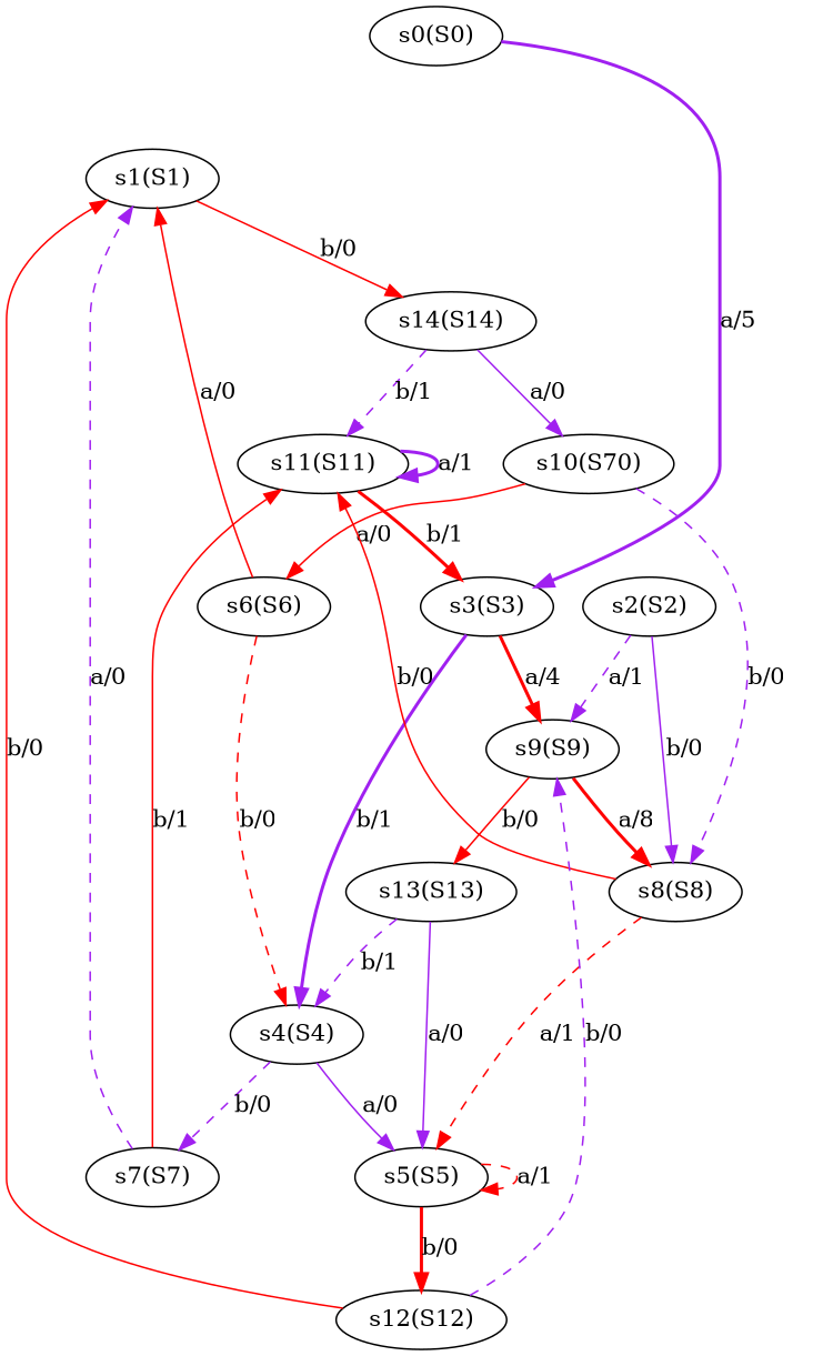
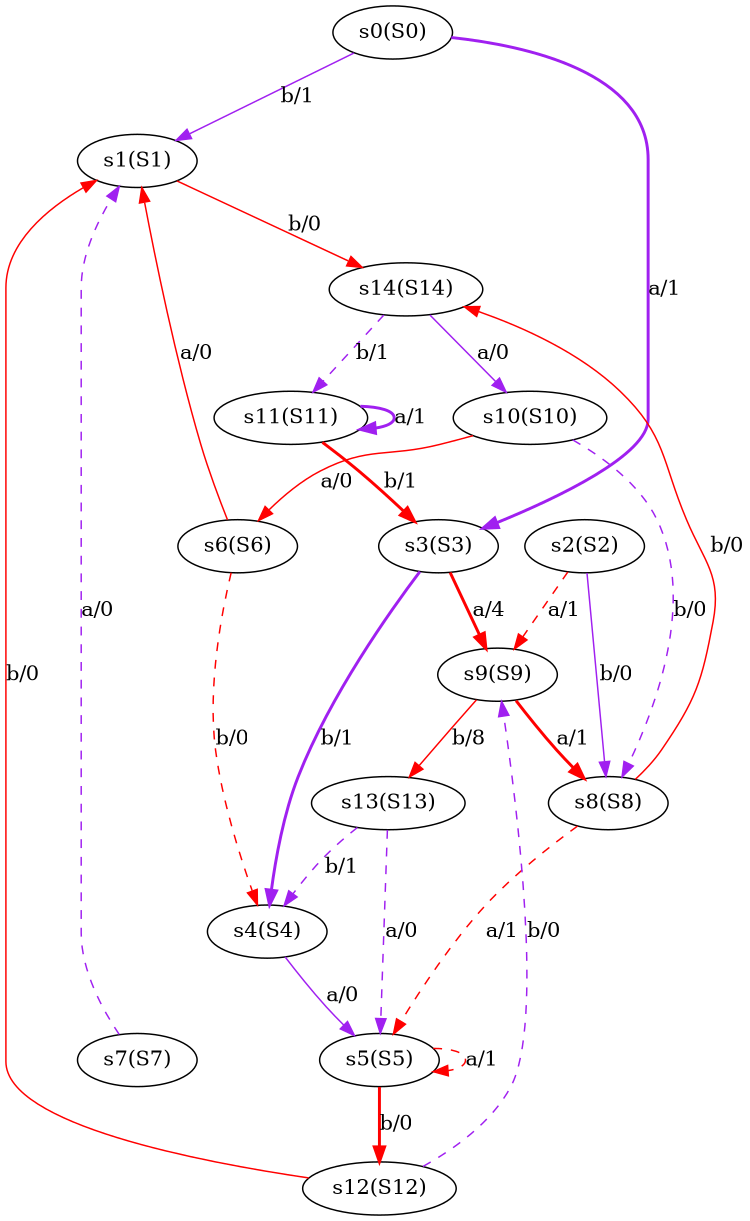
  digraph {
    edge [color=purple style=solid]
    n1 [label="s0(S0)"]
    n2 [label="s1(S1)"]
    n3 [label="s3(S3)"]
    n4 [label="s14(S14)"]
    n5 [label="s9(S9)"]
    n6 [label="s4(S4)"]
    n7 [label="s11(S11)"]
-   n8 [label="s10(S70)"]
+   n8 [label="s10(S10)"]
    n9 [label="s2(S2)"]
    n10 [label="s8(S8)"]
    n11 [label="s13(S13)"]
    n12 [label="s5(S5)"]
    n13 [label="s7(S7)"]
    n14 [label="s6(S6)"]
    n15 [label="s12(S12)"]
-   n1 -> n3 [label="a/5" style=bold]
+   n1 -> n2 [label="b/1"]
+   n1 -> n3 [label="a/1" style=bold]
    n2 -> n4 [color=red label="b/0"]
    n3 -> n5 [color=red label="a/4" style=bold]
    n3 -> n6 [label="b/1" style=bold]
    n4 -> n7 [label="b/1" style=dashed]
    n4 -> n8 [label="a/0"]
-   n5 -> n10 [color=red label="a/8" style=bold]
-   n5 -> n11 [color=red label="b/0"]
+   n5 -> n10 [color=red label="a/1" style=bold]
+   n5 -> n11 [color=red label="b/8"]
    n6 -> n12 [label="a/0"]
-   n6 -> n13 [label="b/0" style=dashed]
    n7 -> n3 [color=red label="b/1" style=bold]
    n7 -> n7 [label="a/1" style=bold]
    n8 -> n10 [label="b/0" style=dashed]
    n8 -> n14 [color=red label="a/0"]
-   n9 -> n5 [label="a/1" style=dashed]
+   n9 -> n5 [color=red label="a/1" style=dashed]
    n9 -> n10 [label="b/0"]
-   n10 -> n7 [color=red label="b/0"]
+   n10 -> n4 [color=red label="b/0"]
    n10 -> n12 [color=red label="a/1" style=dashed]
    n11 -> n6 [label="b/1" style=dashed]
-   n11 -> n12 [label="a/0"]
+   n11 -> n12 [label="a/0" style=dashed]
    n12 -> n12 [color=red label="a/1" style=dashed]
    n12 -> n15 [color=red label="b/0" style=bold]
    n13 -> n2 [label="a/0" style=dashed]
-   n13 -> n7 [color=red label="b/1"]
    n14 -> n2 [color=red label="a/0"]
    n14 -> n6 [color=red label="b/0" style=dashed]
    n15 -> n2 [color=red label="b/0"]
    n15 -> n5 [label="b/0" style=dashed]
  }
